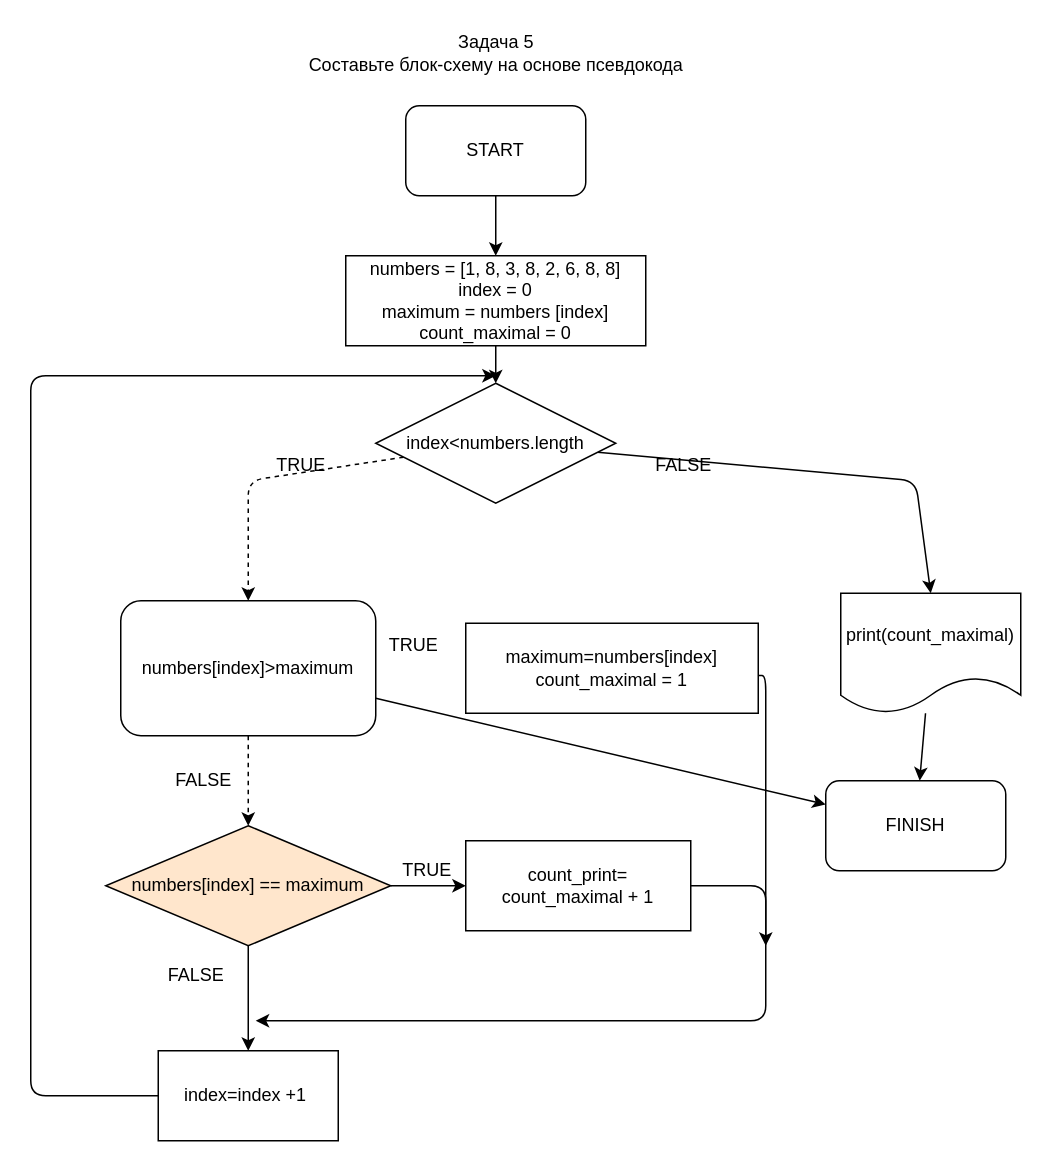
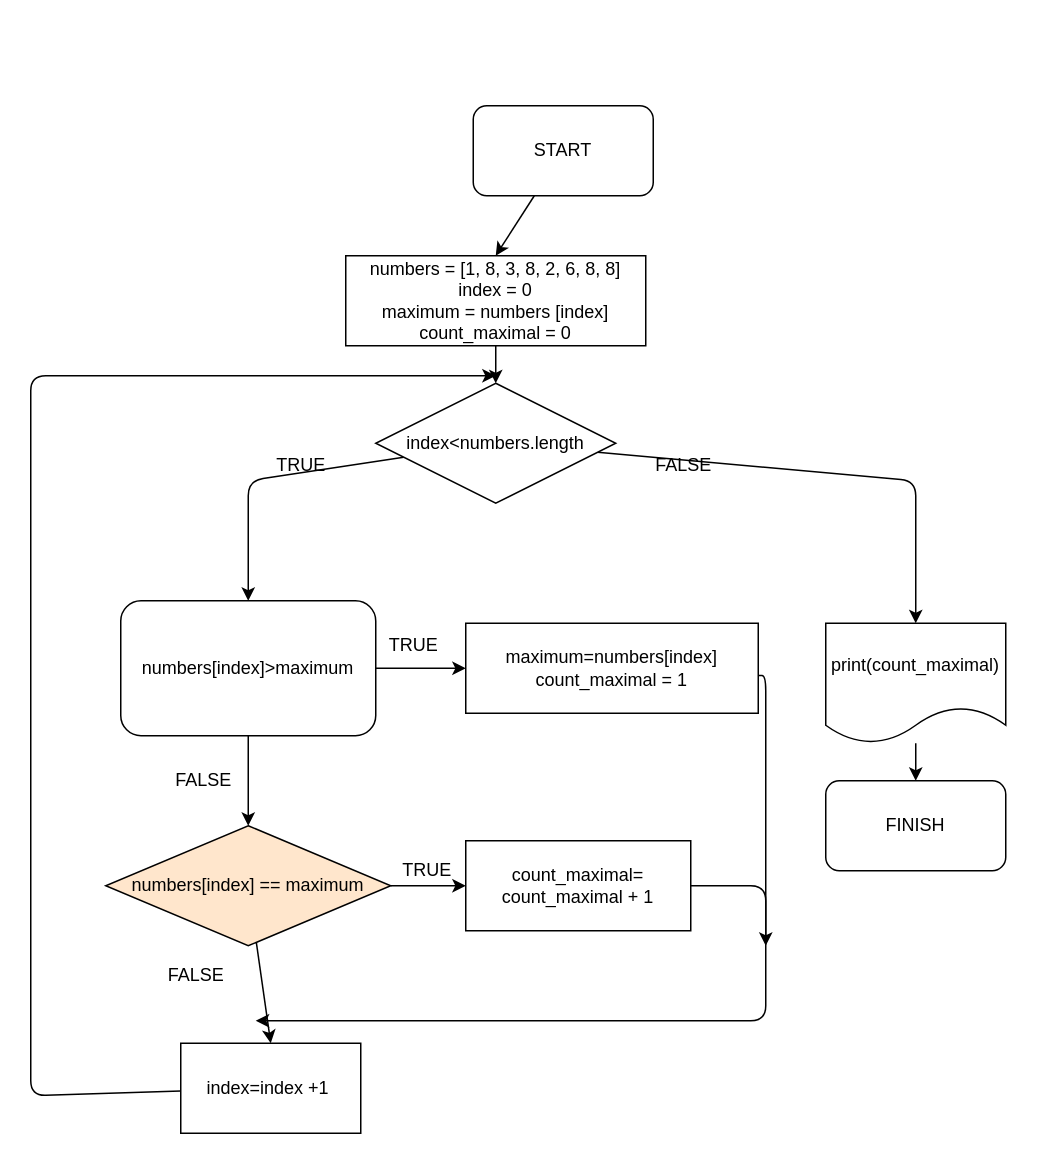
  <mxCell id="0" />
  <mxCell id="1" parent="0" />
  <mxCell id="2" style="edgeStyle=none;html=1;" parent="1" source="3" edge="1"><mxGeometry relative="1" as="geometry"><mxPoint x="330" y="170" as="targetPoint" /></mxGeometry></mxCell>
- <mxCell id="3" value="START" style="rounded=1;whiteSpace=wrap;html=1;" parent="1" vertex="1"><mxGeometry x="270" y="70" width="120" height="60" as="geometry" /></mxCell>
+ <mxCell id="3" value="START" style="rounded=1;whiteSpace=wrap;html=1;" parent="1" vertex="1"><mxGeometry x="315" y="70" width="120" height="60" as="geometry" /></mxCell>
  <mxCell id="4" style="edgeStyle=none;html=1;entryX=0.5;entryY=0;entryDx=0;entryDy=0;" parent="1" source="5" target="8" edge="1"><mxGeometry relative="1" as="geometry" /></mxCell>
  <mxCell id="5" value="numbers = [1, 8, 3, 8, 2, 6, 8, 8]&lt;br&gt;index = 0&lt;br&gt;maximum = numbers [index]&lt;br&gt;count_maximal = 0" style="rounded=0;whiteSpace=wrap;html=1;" parent="1" vertex="1"><mxGeometry x="230" y="170" width="200" height="60" as="geometry" /></mxCell>
- <mxCell id="6" style="edgeStyle=none;html=1;entryX=0.5;entryY=0;entryDx=0;entryDy=0;dashed=1;" parent="1" source="8" target="11" edge="1"><mxGeometry relative="1" as="geometry"><Array as="points"><mxPoint x="165" y="320" /></Array></mxGeometry></mxCell>
+ <mxCell id="6" style="edgeStyle=none;html=1;entryX=0.5;entryY=0;entryDx=0;entryDy=0;" parent="1" source="8" target="11" edge="1"><mxGeometry relative="1" as="geometry"><Array as="points"><mxPoint x="165" y="320" /></Array></mxGeometry></mxCell>
  <mxCell id="7" style="edgeStyle=none;html=1;entryX=0.5;entryY=0;entryDx=0;entryDy=0;" parent="1" source="8" target="22" edge="1"><mxGeometry relative="1" as="geometry"><Array as="points"><mxPoint x="610" y="320" /></Array></mxGeometry></mxCell>
  <mxCell id="8" value="index&amp;lt;numbers.length" style="rhombus;whiteSpace=wrap;html=1;" parent="1" vertex="1"><mxGeometry x="250" y="255" width="160" height="80" as="geometry" /></mxCell>
- <mxCell id="9" style="edgeStyle=none;html=1;entryX=0.5;entryY=0;entryDx=0;entryDy=0;dashed=1;" parent="1" source="11" target="14" edge="1"><mxGeometry relative="1" as="geometry" /></mxCell>
- <mxCell id="10" style="edgeStyle=none;html=1;" parent="1" source="11" target="23" edge="1"><mxGeometry relative="1" as="geometry" /></mxCell>
+ <mxCell id="9" style="edgeStyle=none;html=1;entryX=0.5;entryY=0;entryDx=0;entryDy=0;" parent="1" source="11" target="14" edge="1"><mxGeometry relative="1" as="geometry" /></mxCell>
+ <mxCell id="10" style="edgeStyle=none;html=1;entryX=0;entryY=0.5;entryDx=0;entryDy=0;" parent="1" source="11" target="16" edge="1"><mxGeometry relative="1" as="geometry" /></mxCell>
  <mxCell id="11" value="numbers[index]&amp;gt;maximum" style="whiteSpace=wrap;html=1;rounded=1;" parent="1" vertex="1"><mxGeometry x="80" y="400" width="170" height="90" as="geometry" /></mxCell>
  <mxCell id="12" style="edgeStyle=none;html=1;entryX=0;entryY=0.5;entryDx=0;entryDy=0;" parent="1" source="14" target="18" edge="1"><mxGeometry relative="1" as="geometry" /></mxCell>
  <mxCell id="13" style="edgeStyle=none;html=1;entryX=0.5;entryY=0;entryDx=0;entryDy=0;" parent="1" source="14" target="20" edge="1"><mxGeometry relative="1" as="geometry" /></mxCell>
  <mxCell id="14" value="numbers[index] == maximum" style="rhombus;whiteSpace=wrap;html=1;fillColor=#ffe6cc;" parent="1" vertex="1"><mxGeometry x="70" y="550" width="190" height="80" as="geometry" /></mxCell>
  <mxCell id="15" style="edgeStyle=none;html=1;" parent="1" source="16" edge="1"><mxGeometry relative="1" as="geometry"><mxPoint x="170" y="680" as="targetPoint" /><Array as="points"><mxPoint x="510" y="450" /><mxPoint x="510" y="680" /></Array></mxGeometry></mxCell>
  <mxCell id="16" value="maximum=numbers[index]&lt;br&gt;count_maximal = 1" style="rounded=0;whiteSpace=wrap;html=1;" parent="1" vertex="1"><mxGeometry x="310" y="415" width="195" height="60" as="geometry" /></mxCell>
  <mxCell id="17" style="edgeStyle=none;html=1;" parent="1" source="18" edge="1"><mxGeometry relative="1" as="geometry"><mxPoint x="510" y="630" as="targetPoint" /><Array as="points"><mxPoint x="510" y="590" /></Array></mxGeometry></mxCell>
- <mxCell id="18" value="count_print= count_maximal + 1" style="rounded=0;whiteSpace=wrap;html=1;" parent="1" vertex="1"><mxGeometry x="310" y="560" width="150" height="60" as="geometry" /></mxCell>
+ <mxCell id="18" value="count_maximal= count_maximal + 1" style="rounded=0;whiteSpace=wrap;html=1;" parent="1" vertex="1"><mxGeometry x="310" y="560" width="150" height="60" as="geometry" /></mxCell>
  <mxCell id="19" style="edgeStyle=none;html=1;" parent="1" source="20" edge="1"><mxGeometry relative="1" as="geometry"><mxPoint x="330" y="250" as="targetPoint" /><Array as="points"><mxPoint x="20" y="730" /><mxPoint x="20" y="250" /></Array></mxGeometry></mxCell>
- <mxCell id="20" value="index=index +1&amp;nbsp;" style="rounded=0;whiteSpace=wrap;html=1;" parent="1" vertex="1"><mxGeometry x="105" y="700" width="120" height="60" as="geometry" /></mxCell>
+ <mxCell id="20" value="index=index +1&amp;nbsp;" style="rounded=0;whiteSpace=wrap;html=1;" parent="1" vertex="1"><mxGeometry x="120" y="695" width="120" height="60" as="geometry" /></mxCell>
  <mxCell id="21" style="edgeStyle=none;html=1;" parent="1" source="22" target="23" edge="1"><mxGeometry relative="1" as="geometry" /></mxCell>
- <mxCell id="22" value="print(count_maximal)" style="shape=document;whiteSpace=wrap;html=1;boundedLbl=1;" parent="1" vertex="1"><mxGeometry x="560" y="395" width="120" height="80" as="geometry" /></mxCell>
+ <mxCell id="22" value="print(count_maximal)" style="shape=document;whiteSpace=wrap;html=1;boundedLbl=1;" parent="1" vertex="1"><mxGeometry x="550" y="415" width="120" height="80" as="geometry" /></mxCell>
  <mxCell id="23" value="FINISH" style="rounded=1;whiteSpace=wrap;html=1;" parent="1" vertex="1"><mxGeometry x="550" y="520" width="120" height="60" as="geometry" /></mxCell>
  <mxCell id="24" value="TRUE" style="text;html=1;align=center;verticalAlign=middle;resizable=0;points=[];autosize=1;strokeColor=none;fillColor=none;" parent="1" vertex="1"><mxGeometry x="175" y="300" width="50" height="20" as="geometry" /></mxCell>
  <mxCell id="25" value="TRUE" style="text;html=1;align=center;verticalAlign=middle;resizable=0;points=[];autosize=1;strokeColor=none;fillColor=none;" parent="1" vertex="1"><mxGeometry x="250" y="420" width="50" height="20" as="geometry" /></mxCell>
  <mxCell id="26" value="FALSE" style="text;html=1;align=center;verticalAlign=middle;resizable=0;points=[];autosize=1;strokeColor=none;fillColor=none;" parent="1" vertex="1"><mxGeometry x="110" y="510" width="50" height="20" as="geometry" /></mxCell>
  <mxCell id="27" value="FALSE" style="text;html=1;align=center;verticalAlign=middle;resizable=0;points=[];autosize=1;strokeColor=none;fillColor=none;" parent="1" vertex="1"><mxGeometry x="105" y="640" width="50" height="20" as="geometry" /></mxCell>
  <mxCell id="28" value="TRUE" style="text;html=1;align=center;verticalAlign=middle;resizable=0;points=[];autosize=1;strokeColor=none;fillColor=none;" parent="1" vertex="1"><mxGeometry x="259" y="570" width="50" height="20" as="geometry" /></mxCell>
  <mxCell id="29" value="FALSE" style="text;html=1;align=center;verticalAlign=middle;resizable=0;points=[];autosize=1;strokeColor=none;fillColor=none;" parent="1" vertex="1"><mxGeometry x="430" y="300" width="50" height="20" as="geometry" /></mxCell>
- <mxCell id="30" value="Задача 5&lt;br&gt;Составьте блок-схему на основе псевдокода" style="text;html=1;align=center;verticalAlign=middle;resizable=0;points=[];autosize=1;strokeColor=none;fillColor=none;" parent="1" vertex="1"><mxGeometry x="195" y="20" width="270" height="30" as="geometry" /></mxCell>
